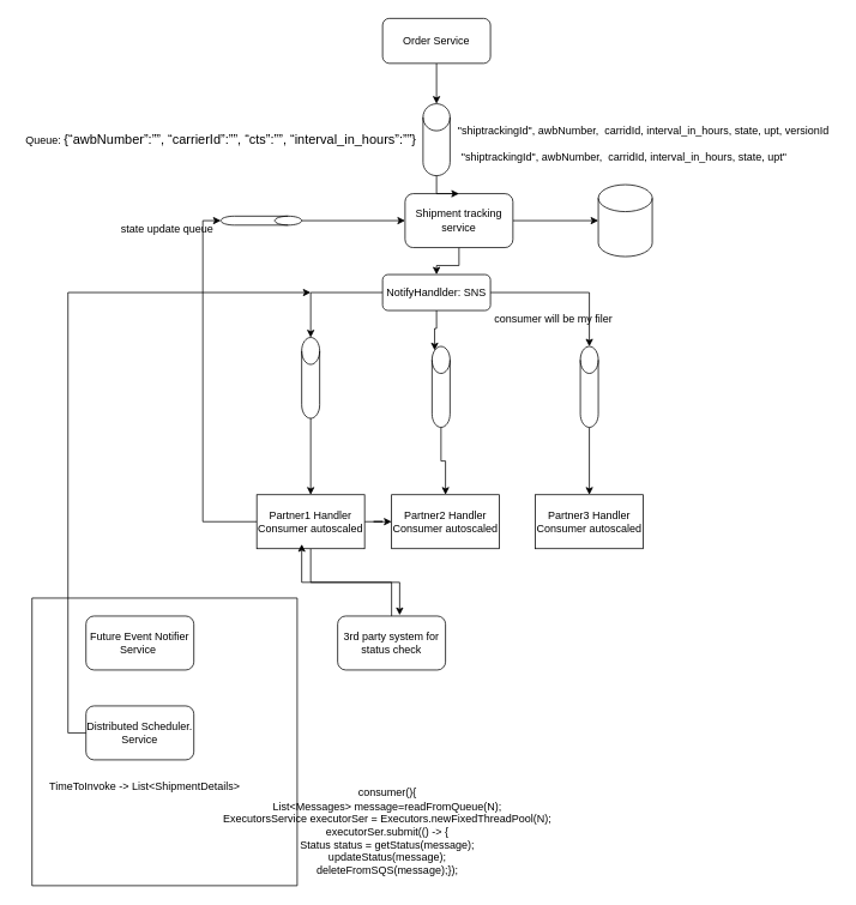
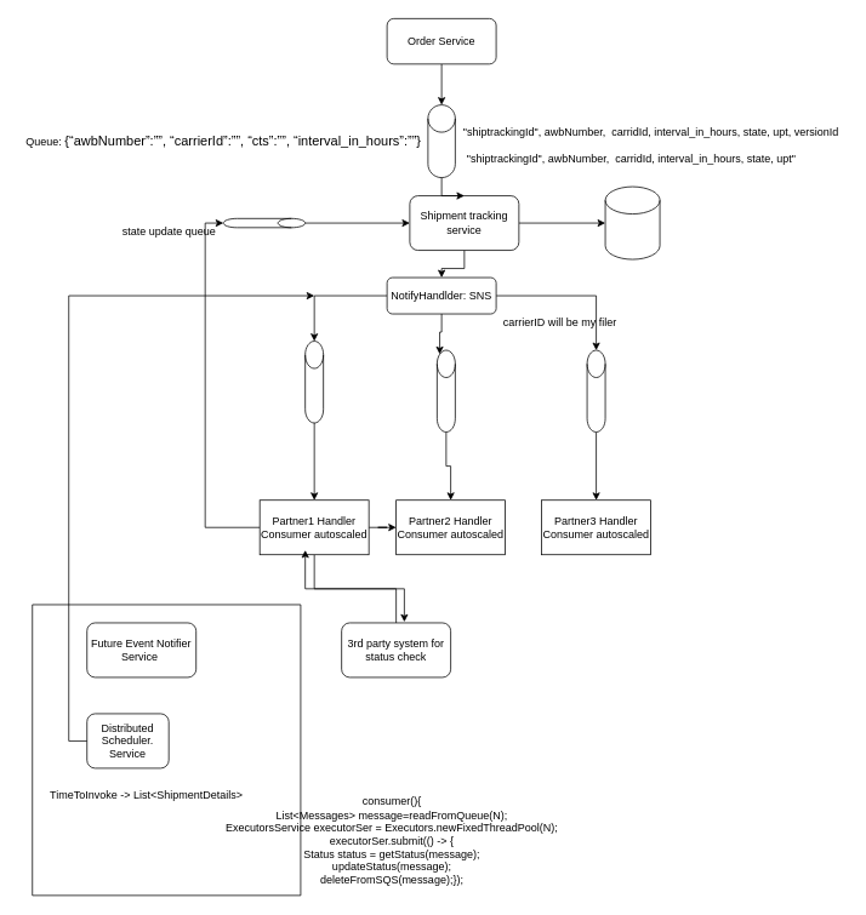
  <mxCell id="0" />
  <mxCell id="1" parent="0" />
  <mxCell id="2" style="edgeStyle=orthogonalEdgeStyle;rounded=0;orthogonalLoop=1;jettySize=auto;html=1;" parent="1" source="3" target="8" edge="1"><mxGeometry relative="1" as="geometry" /></mxCell>
  <mxCell id="3" value="Order Service" style="rounded=1;whiteSpace=wrap;html=1;" parent="1" vertex="1"><mxGeometry x="425" y="20" width="120" height="50" as="geometry" /></mxCell>
  <mxCell id="4" style="edgeStyle=orthogonalEdgeStyle;rounded=0;orthogonalLoop=1;jettySize=auto;html=1;entryX=0;entryY=0.5;entryDx=0;entryDy=0;entryPerimeter=0;" parent="1" source="6" target="10" edge="1"><mxGeometry relative="1" as="geometry" /></mxCell>
  <mxCell id="5" style="edgeStyle=orthogonalEdgeStyle;rounded=0;orthogonalLoop=1;jettySize=auto;html=1;entryX=0.5;entryY=0;entryDx=0;entryDy=0;" parent="1" source="6" target="22" edge="1"><mxGeometry relative="1" as="geometry" /></mxCell>
  <mxCell id="6" value="Shipment tracking service" style="rounded=1;whiteSpace=wrap;html=1;" parent="1" vertex="1"><mxGeometry x="450" y="215" width="120" height="60" as="geometry" /></mxCell>
  <mxCell id="7" style="edgeStyle=orthogonalEdgeStyle;rounded=0;orthogonalLoop=1;jettySize=auto;html=1;" parent="1" source="8" target="6" edge="1"><mxGeometry relative="1" as="geometry" /></mxCell>
  <mxCell id="8" value="" style="shape=cylinder3;whiteSpace=wrap;html=1;boundedLbl=1;backgroundOutline=1;size=15;" parent="1" vertex="1"><mxGeometry x="470" y="115" width="30" height="80" as="geometry" /></mxCell>
  <mxCell id="9" value="Queue:&amp;nbsp;&lt;span id=&quot;docs-internal-guid-92f2b322-7fff-03b2-2534-79f86649b0fc&quot;&gt;&lt;span style=&quot;font-size: 11pt ; font-family: &amp;#34;arial&amp;#34; ; background-color: transparent ; vertical-align: baseline&quot;&gt;{“awbNumber”:””, “carrierId”:””, “cts”:””, “interval_in_hours”:””}&lt;/span&gt;&lt;/span&gt;" style="text;html=1;align=center;verticalAlign=middle;resizable=0;points=[];autosize=1;strokeColor=none;" parent="1" vertex="1"><mxGeometry x="20" y="145" width="450" height="20" as="geometry" /></mxCell>
  <mxCell id="10" value="" style="shape=cylinder3;whiteSpace=wrap;html=1;boundedLbl=1;backgroundOutline=1;size=15;" parent="1" vertex="1"><mxGeometry x="665" y="205" width="60" height="80" as="geometry" /></mxCell>
  <mxCell id="11" value="&quot;shiptrackingId&quot;, awbNumber,&amp;nbsp; carridId, interval_in_hours, state, upt&quot;&amp;nbsp;" style="text;html=1;align=center;verticalAlign=middle;resizable=0;points=[];autosize=1;strokeColor=none;" parent="1" vertex="1"><mxGeometry x="505" y="165" width="380" height="20" as="geometry" /></mxCell>
  <mxCell id="12" value="&quot;shiptrackingId&quot;, awbNumber,&amp;nbsp; carridId, interval_in_hours, state, upt, versionId" style="text;html=1;align=center;verticalAlign=middle;resizable=0;points=[];autosize=1;strokeColor=none;" parent="1" vertex="1"><mxGeometry x="500" y="135" width="430" height="20" as="geometry" /></mxCell>
  <mxCell id="13" style="edgeStyle=orthogonalEdgeStyle;rounded=0;orthogonalLoop=1;jettySize=auto;html=1;entryX=0.575;entryY=-0.017;entryDx=0;entryDy=0;entryPerimeter=0;" parent="1" source="16" target="31" edge="1"><mxGeometry relative="1" as="geometry" /></mxCell>
  <mxCell id="14" style="edgeStyle=orthogonalEdgeStyle;rounded=0;orthogonalLoop=1;jettySize=auto;html=1;entryX=0.5;entryY=1;entryDx=0;entryDy=0;entryPerimeter=0;" parent="1" source="16" target="33" edge="1"><mxGeometry relative="1" as="geometry"><mxPoint x="155" y="245" as="targetPoint" /><Array as="points"><mxPoint x="225" y="580" /><mxPoint x="225" y="245" /></Array></mxGeometry></mxCell>
  <mxCell id="15" style="edgeStyle=orthogonalEdgeStyle;rounded=0;orthogonalLoop=1;jettySize=auto;html=1;" parent="1" source="16" target="17" edge="1"><mxGeometry relative="1" as="geometry" /></mxCell>
  <mxCell id="16" value="Partner1 Handler Consumer autoscaled" style="rounded=0;whiteSpace=wrap;html=1;" parent="1" vertex="1"><mxGeometry x="285" y="550" width="120" height="60" as="geometry" /></mxCell>
  <mxCell id="17" value="Partner2 Handler Consumer autoscaled" style="rounded=0;whiteSpace=wrap;html=1;" parent="1" vertex="1"><mxGeometry x="435" y="550" width="120" height="60" as="geometry" /></mxCell>
  <mxCell id="18" value="Partner3 Handler Consumer autoscaled" style="rounded=0;whiteSpace=wrap;html=1;" parent="1" vertex="1"><mxGeometry x="595" y="550" width="120" height="60" as="geometry" /></mxCell>
  <mxCell id="19" style="edgeStyle=orthogonalEdgeStyle;rounded=0;orthogonalLoop=1;jettySize=auto;html=1;entryX=0.5;entryY=0;entryDx=0;entryDy=0;entryPerimeter=0;" parent="1" source="22" target="25" edge="1"><mxGeometry relative="1" as="geometry" /></mxCell>
  <mxCell id="20" style="edgeStyle=orthogonalEdgeStyle;rounded=0;orthogonalLoop=1;jettySize=auto;html=1;entryX=0.145;entryY=0;entryDx=0;entryDy=4.35;entryPerimeter=0;" parent="1" source="22" target="27" edge="1"><mxGeometry relative="1" as="geometry" /></mxCell>
  <mxCell id="21" style="edgeStyle=orthogonalEdgeStyle;rounded=0;orthogonalLoop=1;jettySize=auto;html=1;" parent="1" source="22" target="29" edge="1"><mxGeometry relative="1" as="geometry" /></mxCell>
  <mxCell id="22" value="NotifyHandlder: SNS" style="rounded=1;whiteSpace=wrap;html=1;" parent="1" vertex="1"><mxGeometry x="425" y="305" width="120" height="40" as="geometry" /></mxCell>
- <mxCell id="23" value="consumer will be my filer" style="text;html=1;align=center;verticalAlign=middle;resizable=0;points=[];autosize=1;strokeColor=none;" parent="1" vertex="1"><mxGeometry x="545" y="345" width="140" height="20" as="geometry" /></mxCell>
+ <mxCell id="23" value="carrierID will be my filer" style="text;html=1;align=center;verticalAlign=middle;resizable=0;points=[];autosize=1;strokeColor=none;" parent="1" vertex="1"><mxGeometry x="545" y="345" width="140" height="20" as="geometry" /></mxCell>
  <mxCell id="24" style="edgeStyle=orthogonalEdgeStyle;rounded=0;orthogonalLoop=1;jettySize=auto;html=1;" parent="1" source="25" target="16" edge="1"><mxGeometry relative="1" as="geometry" /></mxCell>
  <mxCell id="25" value="" style="shape=cylinder3;whiteSpace=wrap;html=1;boundedLbl=1;backgroundOutline=1;size=15;" parent="1" vertex="1"><mxGeometry x="335" y="375" width="20" height="90" as="geometry" /></mxCell>
  <mxCell id="26" style="edgeStyle=orthogonalEdgeStyle;rounded=0;orthogonalLoop=1;jettySize=auto;html=1;" parent="1" source="27" target="17" edge="1"><mxGeometry relative="1" as="geometry" /></mxCell>
  <mxCell id="27" value="" style="shape=cylinder3;whiteSpace=wrap;html=1;boundedLbl=1;backgroundOutline=1;size=15;" parent="1" vertex="1"><mxGeometry x="480" y="385" width="20" height="90" as="geometry" /></mxCell>
  <mxCell id="28" style="edgeStyle=orthogonalEdgeStyle;rounded=0;orthogonalLoop=1;jettySize=auto;html=1;entryX=0.5;entryY=0;entryDx=0;entryDy=0;" parent="1" source="29" target="18" edge="1"><mxGeometry relative="1" as="geometry" /></mxCell>
  <mxCell id="29" value="" style="shape=cylinder3;whiteSpace=wrap;html=1;boundedLbl=1;backgroundOutline=1;size=15;" parent="1" vertex="1"><mxGeometry x="645" y="385" width="20" height="90" as="geometry" /></mxCell>
  <mxCell id="30" style="edgeStyle=orthogonalEdgeStyle;rounded=0;orthogonalLoop=1;jettySize=auto;html=1;entryX=0.417;entryY=0.917;entryDx=0;entryDy=0;entryPerimeter=0;" parent="1" source="31" target="16" edge="1"><mxGeometry relative="1" as="geometry" /></mxCell>
  <mxCell id="31" value="3rd party system for status check" style="rounded=1;whiteSpace=wrap;html=1;" parent="1" vertex="1"><mxGeometry x="375" y="685" width="120" height="60" as="geometry" /></mxCell>
  <mxCell id="32" style="edgeStyle=orthogonalEdgeStyle;rounded=0;orthogonalLoop=1;jettySize=auto;html=1;entryX=0;entryY=0.5;entryDx=0;entryDy=0;" parent="1" source="33" target="6" edge="1"><mxGeometry relative="1" as="geometry" /></mxCell>
  <mxCell id="33" value="" style="shape=cylinder3;whiteSpace=wrap;html=1;boundedLbl=1;backgroundOutline=1;size=15;rotation=90;" parent="1" vertex="1"><mxGeometry x="285" y="200" width="10" height="90" as="geometry" /></mxCell>
  <mxCell id="34" value="state update queue" style="text;html=1;align=center;verticalAlign=middle;resizable=0;points=[];autosize=1;strokeColor=none;" parent="1" vertex="1"><mxGeometry x="125" y="245" width="120" height="20" as="geometry" /></mxCell>
  <mxCell id="35" value="Future Event Notifier Service&amp;nbsp;" style="rounded=1;whiteSpace=wrap;html=1;" parent="1" vertex="1"><mxGeometry y="685" width="120" height="60" as="geometry" x="95" /></mxCell>
  <mxCell id="36" value="" style="swimlane;startSize=0;" parent="1" vertex="1"><mxGeometry x="35" y="665" width="295" height="320" as="geometry" /></mxCell>
- <mxCell id="37" value="Distributed Scheduler. Service" style="rounded=1;whiteSpace=wrap;html=1;" parent="36" vertex="1"><mxGeometry x="60" y="120" width="120" height="60" as="geometry" /></mxCell>
+ <mxCell id="37" value="Distributed Scheduler. Service" style="rounded=1;whiteSpace=wrap;html=1;" parent="36" vertex="1"><mxGeometry x="60" y="120" width="90" height="60" as="geometry" /></mxCell>
  <mxCell id="38" value="TimeToInvoke -&amp;gt; List&amp;lt;ShipmentDetails&amp;gt;" style="text;html=1;align=center;verticalAlign=middle;resizable=0;points=[];autosize=1;strokeColor=none;" parent="36" vertex="1"><mxGeometry x="10" y="200" width="230" height="20" as="geometry" /></mxCell>
  <mxCell id="39" style="edgeStyle=orthogonalEdgeStyle;rounded=0;orthogonalLoop=1;jettySize=auto;html=1;" parent="1" source="37" edge="1"><mxGeometry relative="1" as="geometry"><mxPoint x="345" y="325" as="targetPoint" /><Array as="points"><mxPoint x="75" y="815" /><mxPoint x="75" y="325" /></Array></mxGeometry></mxCell>
  <mxCell id="40" value="consumer(){&lt;br&gt;List&amp;lt;Messages&amp;gt; message=readFromQueue(N);&lt;br&gt;ExecutorsService executorSer = Executors.newFixedThreadPool(N);&lt;br&gt;executorSer.submit(() -&amp;gt; {&lt;br&gt;Status status = getStatus(message);&lt;br&gt;updateStatus(message);&lt;br&gt;deleteFromSQS(message);});" style="text;html=1;align=center;verticalAlign=middle;resizable=0;points=[];autosize=1;strokeColor=none;" parent="1" vertex="1"><mxGeometry x="240" y="875" width="380" height="100" as="geometry" /></mxCell>
